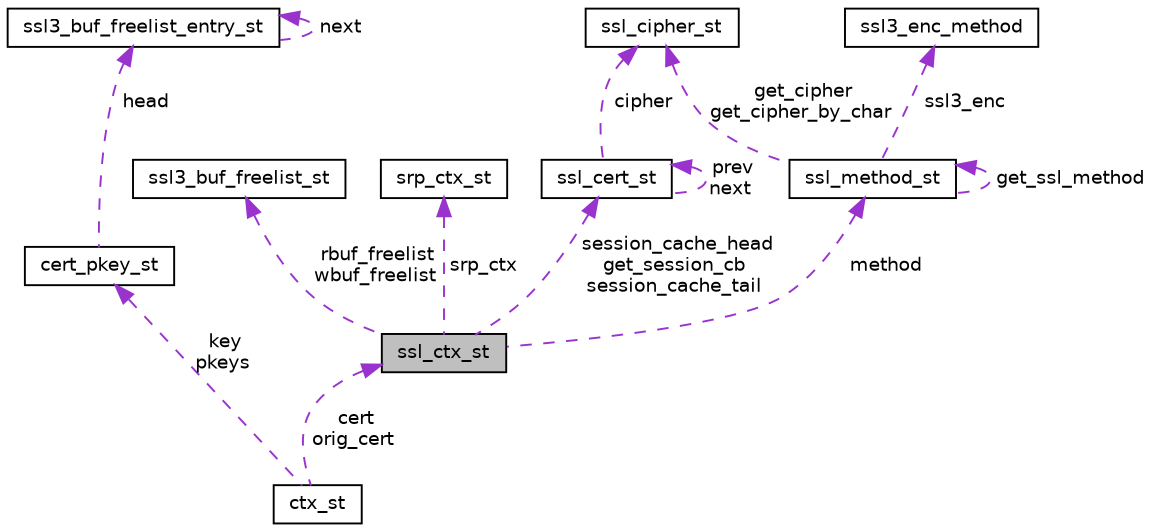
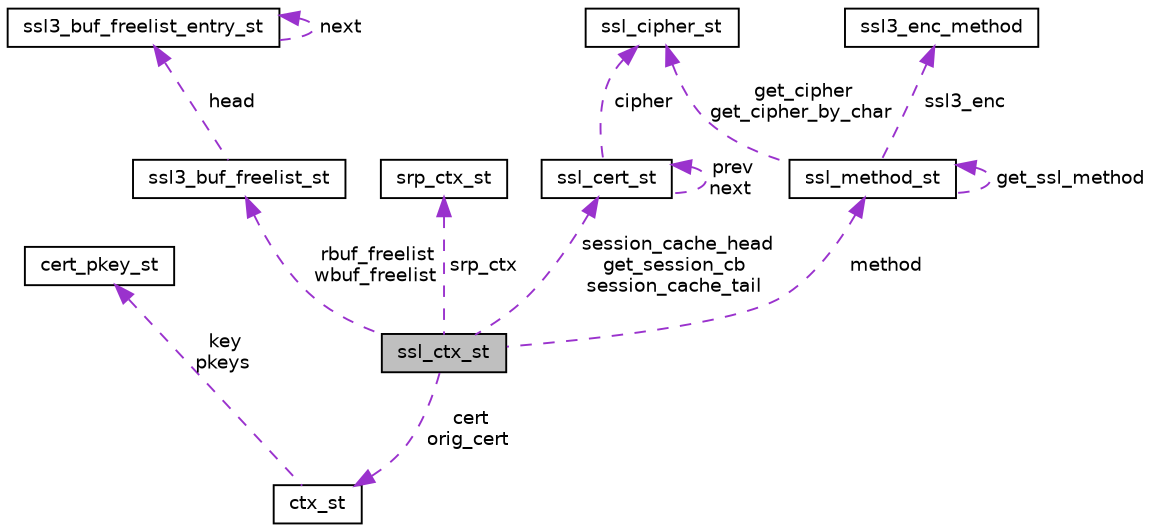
  digraph {
    node [color=black fillcolor=white fontname=Helvetica fontsize=10 shape=record style=filled]
    edge [color=darkorchid3 dir=back fontname=Helvetica fontsize=10 labelfontname=Helvetica labelfontsize=10 style=dashed]
    n1 [fillcolor=grey75 fontcolor=black height=0.2 label=ssl_ctx_st width=0.4]
    n2 [height=0.2 label=srp_ctx_st width=0.4]
    n3 [height=0.2 label=ssl_cert_st width=0.4]
    n4 [height=0.2 label=ssl_cipher_st width=0.4]
    n5 [height=0.2 label=ssl_method_st width=0.4]
    n6 [height=0.2 label=cert_pkey_st width=0.4]
    n7 [height=0.2 label=ctx_st width=0.4]
    n8 [height=0.2 label=ssl3_buf_freelist_st width=0.4]
    n9 [height=0.2 label=ssl3_buf_freelist_entry_st width=0.4]
    n10 [height=0.2 label=ssl3_enc_method width=0.4]
    n2 -> n1 [label=" srp_ctx"]
    n3 -> n1 [label=" session_cache_head\nget_session_cb\nsession_cache_tail"]
    n3 -> n3 [label=" prev\nnext"]
    n4 -> n3 [label=" cipher"]
    n4 -> n5 [label=" get_cipher\nget_cipher_by_char"]
    n5 -> n1 [label=" method"]
    n5 -> n5 [label=" get_ssl_method"]
    n6 -> n7 [label=" key\npkeys"]
-   n1 -> n7 [label=" cert\norig_cert"]
+   n7 -> n1 [label=" cert\norig_cert"]
    n8 -> n1 [label=" rbuf_freelist\nwbuf_freelist"]
-   n9 -> n6 [label=" head"]
+   n9 -> n8 [label=" head"]
    n9 -> n9 [label=" next"]
    n10 -> n5 [label=" ssl3_enc"]
  }
